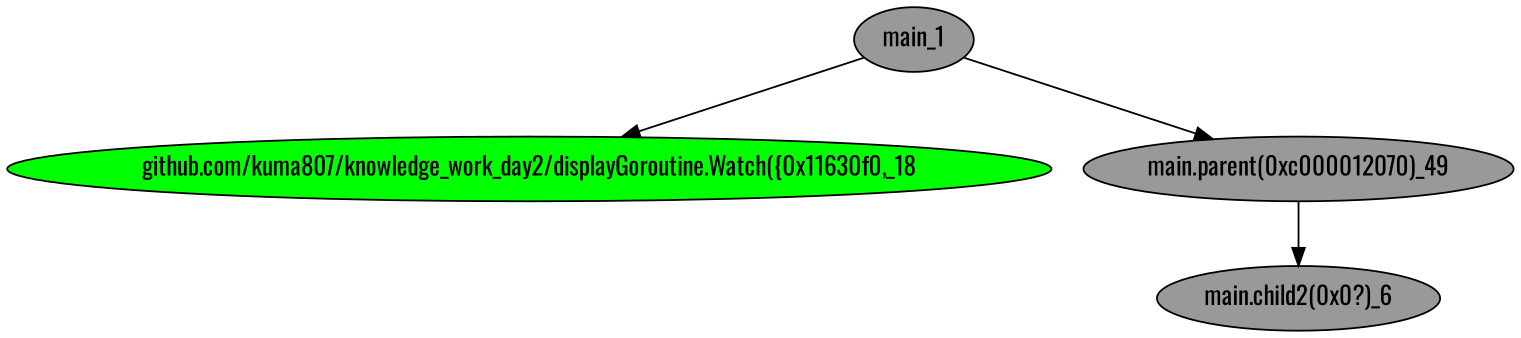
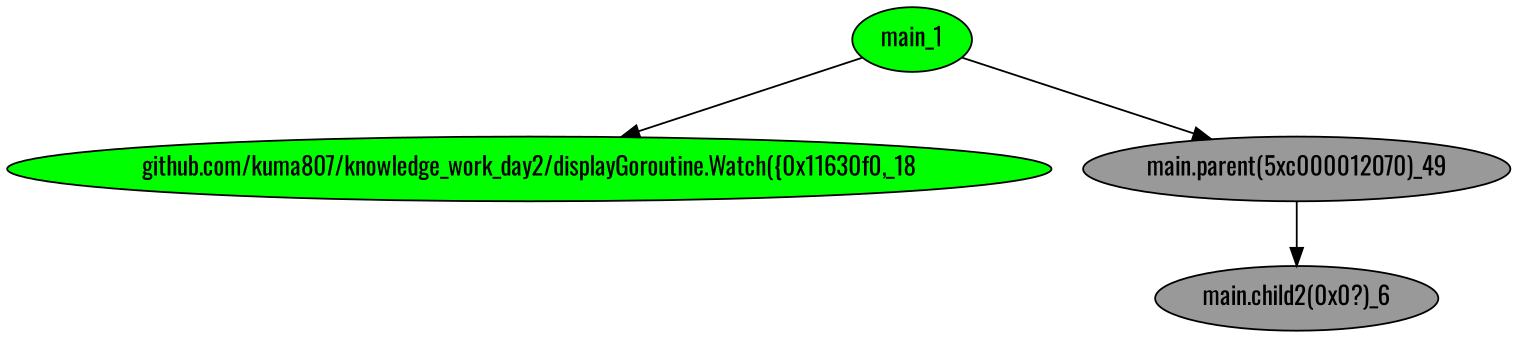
  digraph {
    fontname=Oswald
    node [fillcolor="#00FF00" fontname=Oswald style="solid,filled"]
    edge [fontname=Oswald]
-   main_1 [fillcolor="#999999"]
+   main_1
    "github.com/kuma807/knowledge_work_day2/displayGoroutine.Watch({0x11630f0,_18"
-   "main.parent(0xc000012070)_49" [fillcolor="#999999"]
+   "main.parent(0xc000012070)_49" [fillcolor="#999999" label="main.parent(5xc000012070)_49"]
    "main.child2(0x0?)_6" [fillcolor="#999999"]
    main_1 -> "github.com/kuma807/knowledge_work_day2/displayGoroutine.Watch({0x11630f0,_18"
    main_1 -> "main.parent(0xc000012070)_49"
    "main.parent(0xc000012070)_49" -> "main.child2(0x0?)_6"
  }
